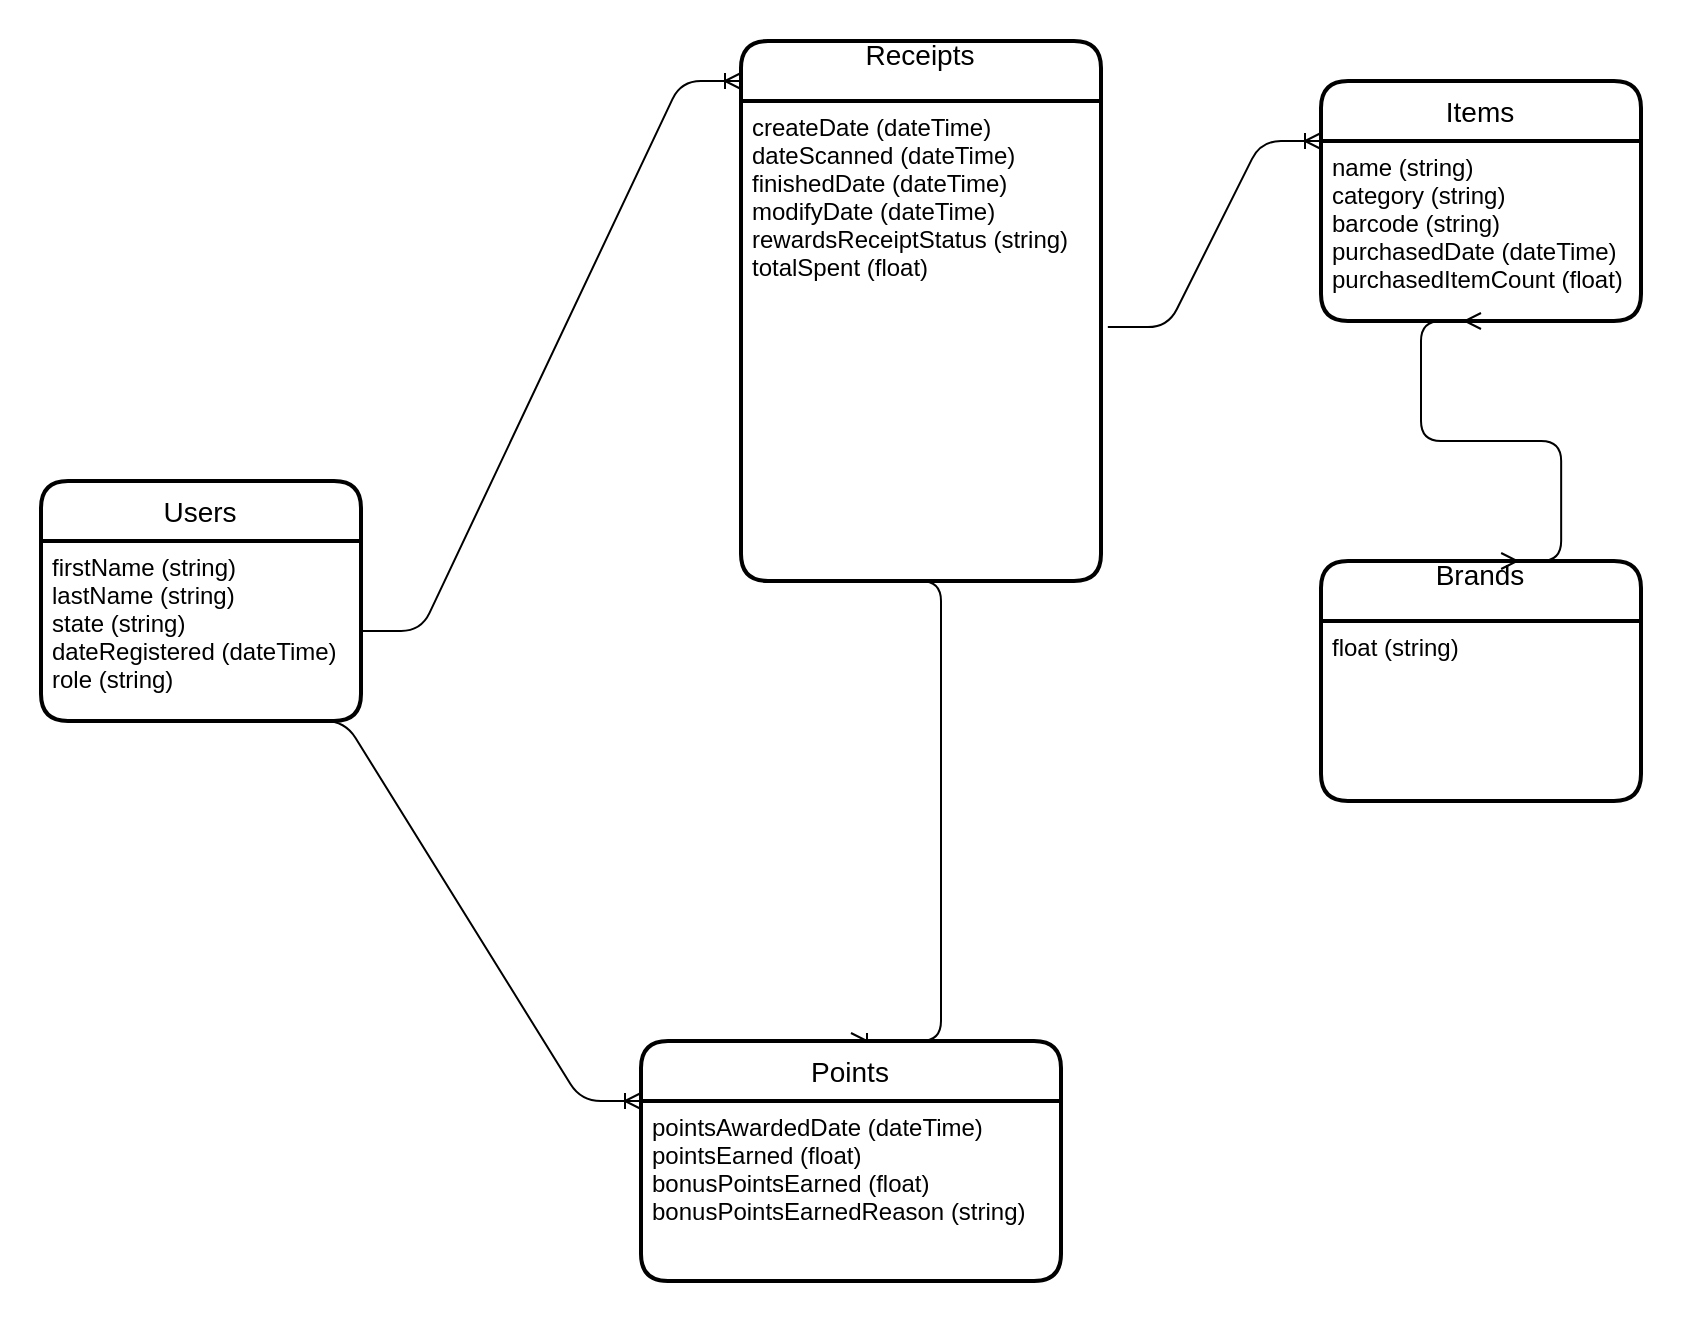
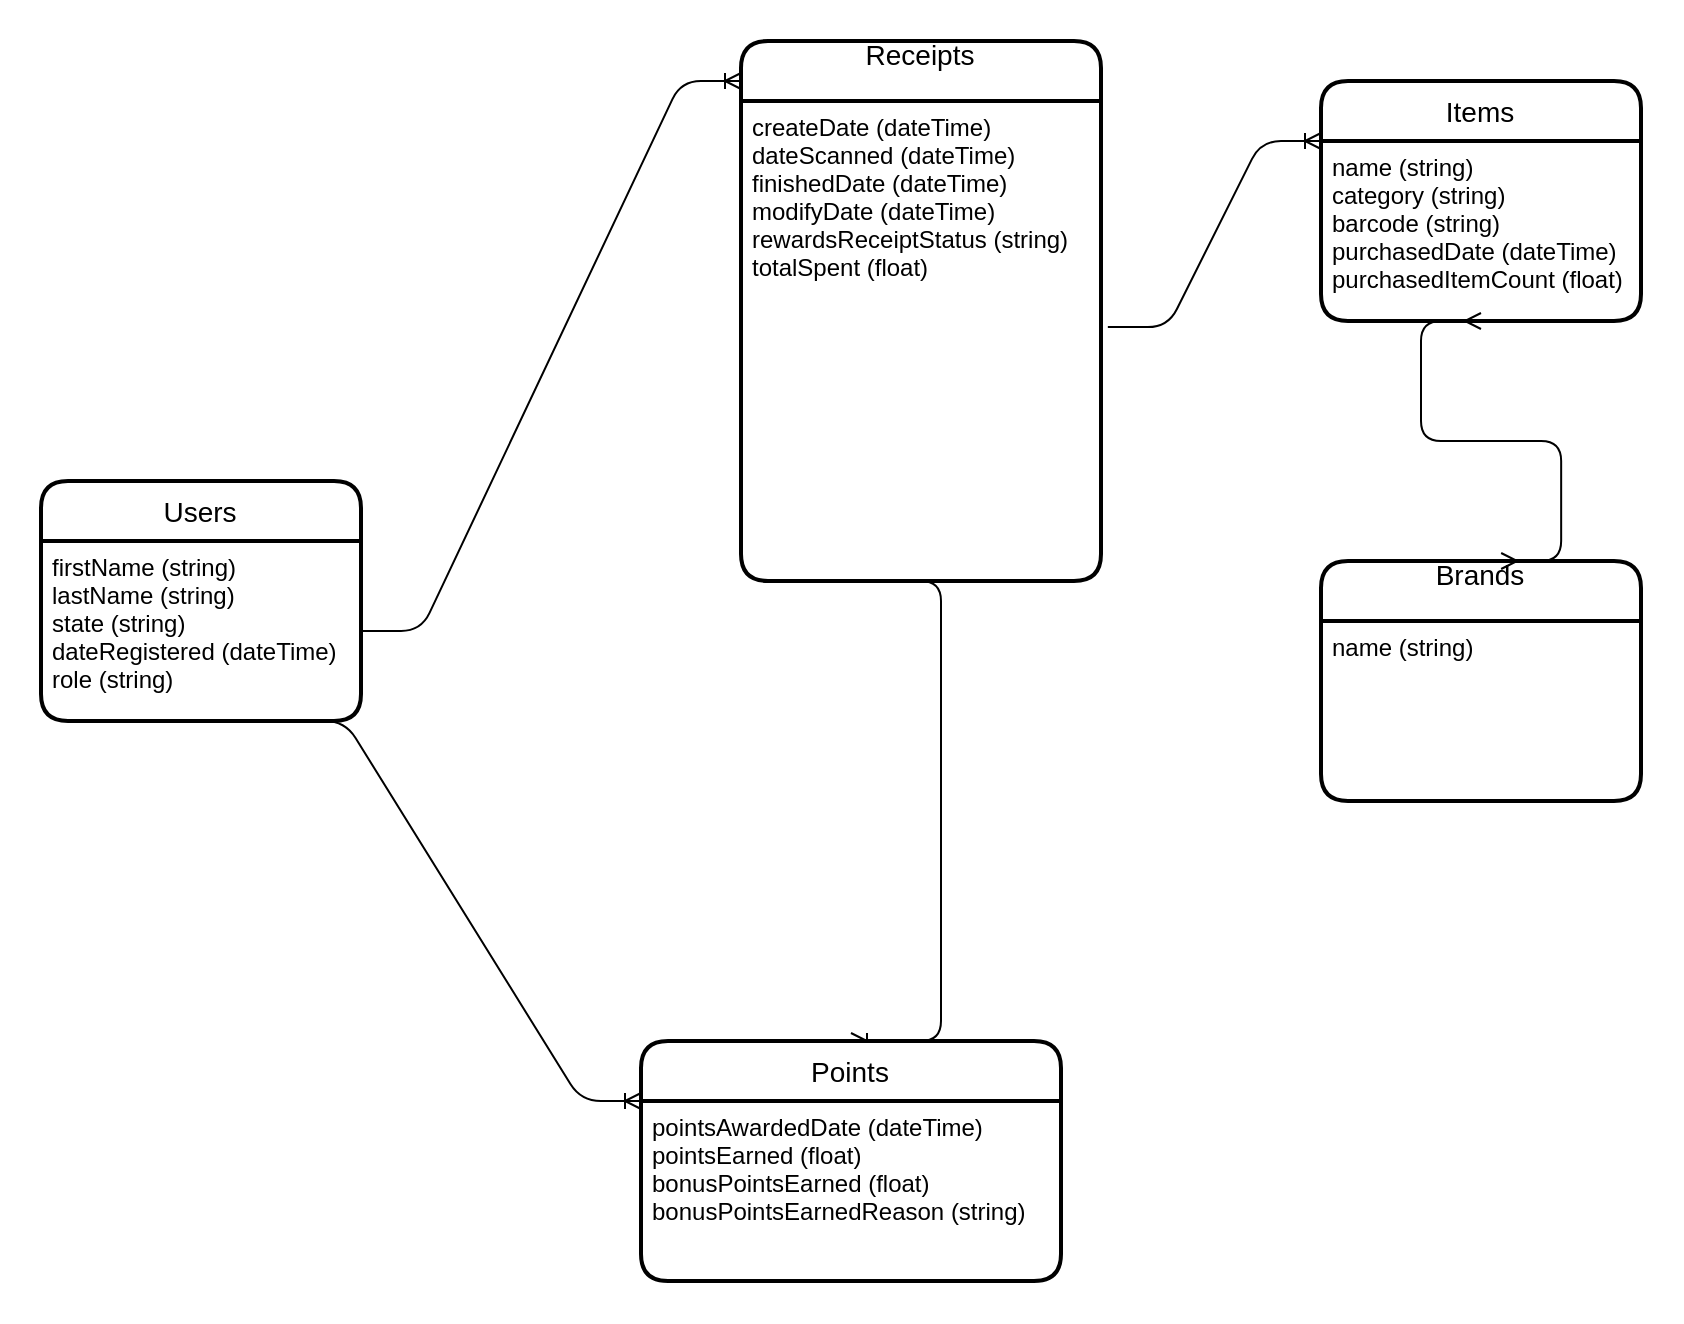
  <mxCell id="0" />
  <mxCell id="1" parent="0" />
  <mxCell id="2" value="Users" style="swimlane;childLayout=stackLayout;horizontal=1;startSize=30;horizontalStack=0;rounded=1;fontSize=14;fontStyle=0;strokeWidth=2;resizeParent=0;resizeLast=1;shadow=0;dashed=0;align=center;" parent="1" vertex="1"><mxGeometry x="20" y="240" width="160" height="120" as="geometry" /></mxCell>
  <mxCell id="3" value="firstName (string)&#10;lastName (string)&#10;state (string) &#10;dateRegistered (dateTime)&#10;role (string)&#10;" style="align=left;strokeColor=none;fillColor=none;spacingLeft=4;fontSize=12;verticalAlign=top;resizable=0;rotatable=0;part=1;" parent="2" vertex="1"><mxGeometry y="30" width="160" height="90" as="geometry" /></mxCell>
  <mxCell id="4" value="Receipts&#10;" style="swimlane;childLayout=stackLayout;horizontal=1;startSize=30;horizontalStack=0;rounded=1;fontSize=14;fontStyle=0;strokeWidth=2;resizeParent=0;resizeLast=1;shadow=0;dashed=0;align=center;" parent="1" vertex="1"><mxGeometry x="370" y="20" width="180" height="270" as="geometry" /></mxCell>
  <mxCell id="5" value="createDate (dateTime)&#10;dateScanned (dateTime)&#10;finishedDate (dateTime)&#10;modifyDate (dateTime)&#10;rewardsReceiptStatus (string)&#10;totalSpent (float)&#10;" style="align=left;strokeColor=none;fillColor=none;spacingLeft=4;fontSize=12;verticalAlign=top;resizable=0;rotatable=0;part=1;" parent="4" vertex="1"><mxGeometry y="30" width="180" height="240" as="geometry" /></mxCell>
  <mxCell id="6" value="" style="edgeStyle=entityRelationEdgeStyle;fontSize=12;html=1;endArrow=ERoneToMany;entryX=0.5;entryY=0;entryDx=0;entryDy=0;" parent="4" target="12" edge="1"><mxGeometry width="100" height="100" relative="1" as="geometry"><mxPoint x="70" y="270" as="sourcePoint" /><mxPoint x="70" y="330" as="targetPoint" /></mxGeometry></mxCell>
  <mxCell id="7" value="Brands&#10;" style="swimlane;childLayout=stackLayout;horizontal=1;startSize=30;horizontalStack=0;rounded=1;fontSize=14;fontStyle=0;strokeWidth=2;resizeParent=0;resizeLast=1;shadow=0;dashed=0;align=center;" parent="1" vertex="1"><mxGeometry x="660" y="280" width="160" height="120" as="geometry" /></mxCell>
- <mxCell id="8" value="float (string)&#10;&#10;" style="align=left;strokeColor=none;fillColor=none;spacingLeft=4;fontSize=12;verticalAlign=top;resizable=0;rotatable=0;part=1;" parent="7" vertex="1"><mxGeometry y="30" width="160" height="90" as="geometry" /></mxCell>
+ <mxCell id="8" value="name (string)&#10;&#10;" style="align=left;strokeColor=none;fillColor=none;spacingLeft=4;fontSize=12;verticalAlign=top;resizable=0;rotatable=0;part=1;" parent="7" vertex="1"><mxGeometry y="30" width="160" height="90" as="geometry" /></mxCell>
  <mxCell id="9" value="Items" style="swimlane;childLayout=stackLayout;horizontal=1;startSize=30;horizontalStack=0;rounded=1;fontSize=14;fontStyle=0;strokeWidth=2;resizeParent=0;resizeLast=1;shadow=0;dashed=0;align=center;" parent="1" vertex="1"><mxGeometry x="660" y="40" width="160" height="120" as="geometry" /></mxCell>
  <mxCell id="10" value="name (string)&#10;category (string)&#10;barcode (string)&#10;purchasedDate (dateTime)&#10;purchasedItemCount (float)" style="align=left;strokeColor=none;fillColor=none;spacingLeft=4;fontSize=12;verticalAlign=top;resizable=0;rotatable=0;part=1;" parent="9" vertex="1"><mxGeometry y="30" width="160" height="90" as="geometry" /></mxCell>
  <mxCell id="11" value="" style="edgeStyle=entityRelationEdgeStyle;fontSize=12;html=1;endArrow=ERmany;startArrow=ERmany;exitX=0.563;exitY=0;exitDx=0;exitDy=0;exitPerimeter=0;" parent="9" source="7" edge="1"><mxGeometry width="100" height="100" relative="1" as="geometry"><mxPoint x="150" y="180" as="sourcePoint" /><mxPoint x="80" y="120" as="targetPoint" /></mxGeometry></mxCell>
  <mxCell id="12" value="Points" style="swimlane;childLayout=stackLayout;horizontal=1;startSize=30;horizontalStack=0;rounded=1;fontSize=14;fontStyle=0;strokeWidth=2;resizeParent=0;resizeLast=1;shadow=0;dashed=0;align=center;" parent="1" vertex="1"><mxGeometry x="320" y="520" width="210" height="120" as="geometry" /></mxCell>
  <mxCell id="13" value="pointsAwardedDate (dateTime)&#10;pointsEarned (float)&#10;bonusPointsEarned (float)&#10;bonusPointsEarnedReason (string)" style="align=left;strokeColor=none;fillColor=none;spacingLeft=4;fontSize=12;verticalAlign=top;resizable=0;rotatable=0;part=1;" parent="12" vertex="1"><mxGeometry y="30" width="210" height="90" as="geometry" /></mxCell>
  <mxCell id="14" value="" style="edgeStyle=entityRelationEdgeStyle;fontSize=12;html=1;endArrow=ERoneToMany;exitX=1;exitY=0.5;exitDx=0;exitDy=0;" parent="1" source="3" edge="1"><mxGeometry width="100" height="100" relative="1" as="geometry"><mxPoint x="270" y="140" as="sourcePoint" /><mxPoint x="370" y="40" as="targetPoint" /></mxGeometry></mxCell>
  <mxCell id="15" value="" style="edgeStyle=entityRelationEdgeStyle;fontSize=12;html=1;endArrow=ERoneToMany;exitX=1.019;exitY=0.471;exitDx=0;exitDy=0;exitPerimeter=0;" parent="1" source="5" edge="1"><mxGeometry width="100" height="100" relative="1" as="geometry"><mxPoint x="560" y="170" as="sourcePoint" /><mxPoint x="660" y="70" as="targetPoint" /></mxGeometry></mxCell>
  <mxCell id="16" value="" style="edgeStyle=entityRelationEdgeStyle;fontSize=12;html=1;endArrow=ERoneToMany;entryX=0;entryY=0.25;entryDx=0;entryDy=0;" parent="1" target="12" edge="1"><mxGeometry width="100" height="100" relative="1" as="geometry"><mxPoint x="142" y="360" as="sourcePoint" /><mxPoint x="260" y="390" as="targetPoint" /></mxGeometry></mxCell>
